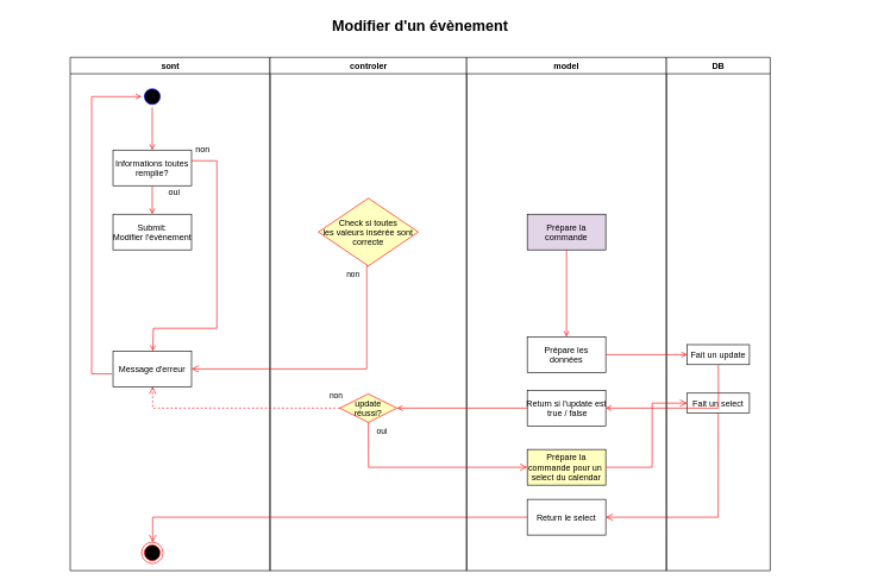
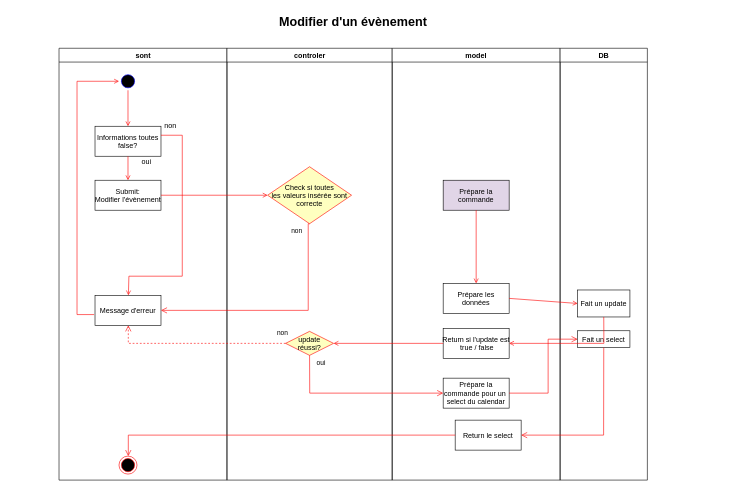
  <mxCell id="0" />
  <mxCell id="1" parent="0" />
  <mxCell id="2" value="sont" style="swimlane;whiteSpace=wrap" parent="1" vertex="1"><mxGeometry x="97.5" y="80" width="280" height="720" as="geometry" /></mxCell>
  <mxCell id="3" value="" style="ellipse;shape=startState;fillColor=#000000;strokeColor=#0000FF;" parent="2" vertex="1"><mxGeometry x="100" y="40" width="30" height="30" as="geometry" /></mxCell>
  <mxCell id="4" value="Submit:&#10;Modifier l'évènement" style="" parent="2" vertex="1"><mxGeometry x="60" y="220" width="110" height="50" as="geometry" /></mxCell>
- <mxCell id="5" value="Informations toutes &#10;remplie?" style="" parent="2" vertex="1"><mxGeometry x="60" y="130" width="110" height="50" as="geometry" /></mxCell>
+ <mxCell id="5" value="Informations toutes &#10;false?" style="" parent="2" vertex="1"><mxGeometry x="60" y="130" width="110" height="50" as="geometry" /></mxCell>
  <mxCell id="6" value="" style="edgeStyle=elbowEdgeStyle;elbow=horizontal;strokeColor=#FF0000;endArrow=open;endFill=1;rounded=0;exitX=-0.014;exitY=0.64;exitDx=0;exitDy=0;exitPerimeter=0;entryX=0;entryY=0.5;entryDx=0;entryDy=0;" parent="2" source="8" target="3" edge="1"><mxGeometry width="100" height="100" relative="1" as="geometry"><mxPoint x="160" y="290" as="sourcePoint" /><mxPoint x="260" y="190" as="targetPoint" /><Array as="points"><mxPoint x="30" y="250" /></Array></mxGeometry></mxCell>
  <mxCell id="7" value="" style="ellipse;shape=endState;fillColor=#000000;strokeColor=#ff0000" parent="2" vertex="1"><mxGeometry x="100" y="680" width="30" height="30" as="geometry" /></mxCell>
  <mxCell id="8" value="Message d'erreur" style="" parent="2" vertex="1"><mxGeometry x="60" y="412" width="110" height="50" as="geometry" /></mxCell>
  <mxCell id="9" value="" style="endArrow=open;strokeColor=#FF0000;endFill=1;rounded=0;entryX=0.5;entryY=0;entryDx=0;entryDy=0;exitX=0.5;exitY=1;exitDx=0;exitDy=0;" parent="2" source="5" target="4" edge="1"><mxGeometry relative="1" as="geometry"><mxPoint x="85.5" y="370" as="sourcePoint" /><mxPoint x="125" y="230" as="targetPoint" /></mxGeometry></mxCell>
  <mxCell id="10" value="non" style="text;html=1;align=center;verticalAlign=middle;resizable=0;points=[];autosize=1;strokeColor=none;" parent="2" vertex="1"><mxGeometry x="165.25" y="120" width="40" height="20" as="geometry" /></mxCell>
  <mxCell id="11" value="" style="endArrow=open;strokeColor=#FF0000;endFill=1;rounded=0;entryX=0.5;entryY=0;entryDx=0;entryDy=0;exitX=0.5;exitY=1;exitDx=0;exitDy=0;" parent="2" source="3" target="5" edge="1"><mxGeometry relative="1" as="geometry"><mxPoint x="125" y="180" as="sourcePoint" /><mxPoint x="125" y="270" as="targetPoint" /></mxGeometry></mxCell>
  <mxCell id="12" value="oui" style="text;html=1;align=center;verticalAlign=middle;resizable=0;points=[];autosize=1;strokeColor=none;" parent="2" vertex="1"><mxGeometry x="130" y="180" width="30" height="20" as="geometry" /></mxCell>
  <mxCell id="13" value="controler" style="swimlane;whiteSpace=wrap" parent="1" vertex="1"><mxGeometry x="377.5" y="80" width="275.5" height="720" as="geometry" /></mxCell>
  <mxCell id="14" value="Check si toutes &#10;les valeurs insérée sont&#10;correcte" style="rhombus;fillColor=#ffffc0;strokeColor=#ff0000;" parent="13" vertex="1"><mxGeometry x="67.75" y="197.5" width="140" height="95" as="geometry" /></mxCell>
  <mxCell id="15" value="update&#10;réussi?" style="rhombus;fillColor=#ffffc0;strokeColor=#ff0000;" parent="13" vertex="1"><mxGeometry x="97.75" y="472" width="80" height="40" as="geometry" /></mxCell>
  <mxCell id="16" value="model" style="swimlane;whiteSpace=wrap" parent="1" vertex="1"><mxGeometry x="653" y="80" width="280" height="720" as="geometry" /></mxCell>
  <mxCell id="17" value="Prépare la &#10;commande" style="fillColor=#e1d5e7;" parent="16" vertex="1"><mxGeometry x="85" y="220" width="110" height="50" as="geometry" /></mxCell>
  <mxCell id="18" value="" style="endArrow=open;strokeColor=#FF0000;endFill=1;rounded=0;entryX=0.5;entryY=0;entryDx=0;entryDy=0;" parent="16" source="17" target="19" edge="1"><mxGeometry relative="1" as="geometry" /></mxCell>
  <mxCell id="19" value="Prépare les &#10;données" style="" parent="16" vertex="1"><mxGeometry x="85" y="392" width="110" height="50" as="geometry" /></mxCell>
  <mxCell id="20" value="Return si l'update est&#10; true / false" style="" parent="16" vertex="1"><mxGeometry x="85" y="467" width="110" height="50" as="geometry" /></mxCell>
- <mxCell id="21" value="Prépare la&#10;commande pour un &#10;select du calendar" style="fillColor=#ffffc0;" parent="16" vertex="1"><mxGeometry x="85" y="550" width="110" height="50" as="geometry" /></mxCell>
- <mxCell id="22" value="Return le select" style="" parent="16" vertex="1"><mxGeometry x="85" y="620" width="110" height="50" as="geometry" /></mxCell>
+ <mxCell id="21" value="Prépare la&#10;commande pour un &#10;select du calendar" style="" parent="16" vertex="1"><mxGeometry x="85" y="550" width="110" height="50" as="geometry" /></mxCell>
+ <mxCell id="22" value="Return le select" style="" parent="16" vertex="1"><mxGeometry x="105" y="620" width="110" height="50" as="geometry" /></mxCell>
+ <mxCell id="23" value="" style="endArrow=open;strokeColor=#FF0000;endFill=1;rounded=0;exitX=1;exitY=0.5;exitDx=0;exitDy=0;" parent="1" source="4" target="14" edge="1"><mxGeometry relative="1" as="geometry"><mxPoint x="397.5" y="393" as="targetPoint" /><mxPoint x="293" y="400" as="sourcePoint" /></mxGeometry></mxCell>
  <mxCell id="24" value="DB" style="swimlane;whiteSpace=wrap" parent="1" vertex="1"><mxGeometry x="933" y="80" width="145.5" height="720" as="geometry" /></mxCell>
- <mxCell id="25" value="Fait un update" style="" parent="24" vertex="1"><mxGeometry x="29.13" y="403" width="87.25" height="28" as="geometry" /></mxCell>
+ <mxCell id="25" value="Fait un update" style="" parent="24" vertex="1"><mxGeometry x="29.13" y="403" width="87.25" height="45" as="geometry" /></mxCell>
  <mxCell id="26" value="Fait un select" style="" parent="24" vertex="1"><mxGeometry x="29.13" y="471" width="87.25" height="28" as="geometry" /></mxCell>
  <mxCell id="27" value="" style="endArrow=open;strokeColor=#FF0000;endFill=1;rounded=0;entryX=0;entryY=0.5;entryDx=0;entryDy=0;exitX=1;exitY=0.5;exitDx=0;exitDy=0;" parent="1" source="19" target="25" edge="1"><mxGeometry relative="1" as="geometry"><mxPoint x="812.5" y="500" as="sourcePoint" /><mxPoint x="812.5" y="550" as="targetPoint" /></mxGeometry></mxCell>
  <mxCell id="28" value="non" style="edgeStyle=elbowEdgeStyle;elbow=horizontal;align=left;verticalAlign=top;endArrow=open;endSize=8;strokeColor=#FF0000;endFill=1;rounded=0;exitX=0.5;exitY=1;exitDx=0;exitDy=0;entryX=1;entryY=0.5;entryDx=0;entryDy=0;" parent="1" source="14" target="8" edge="1"><mxGeometry x="-0.989" y="-30" relative="1" as="geometry"><mxPoint x="152.5" y="283" as="targetPoint" /><mxPoint x="462.5" y="440.5" as="sourcePoint" /><Array as="points"><mxPoint x="513" y="490" /></Array><mxPoint as="offset" /></mxGeometry></mxCell>
  <mxCell id="29" value="" style="endArrow=open;strokeColor=#FF0000;endFill=1;rounded=0;entryX=1;entryY=0.5;entryDx=0;entryDy=0;exitX=0.5;exitY=1;exitDx=0;exitDy=0;" parent="1" source="25" target="20" edge="1"><mxGeometry relative="1" as="geometry"><mxPoint x="783" y="640" as="sourcePoint" /><mxPoint x="838" y="670" as="targetPoint" /><Array as="points"><mxPoint x="1006" y="572" /></Array></mxGeometry></mxCell>
  <mxCell id="30" value="non" style="edgeStyle=elbowEdgeStyle;elbow=horizontal;align=left;verticalAlign=top;endArrow=open;endSize=8;strokeColor=#FF0000;endFill=1;rounded=0;entryX=0.5;entryY=1;entryDx=0;entryDy=0;exitX=0;exitY=0.5;exitDx=0;exitDy=0;dashed=1;" parent="1" source="15" target="8" edge="1"><mxGeometry x="-0.892" y="-30" relative="1" as="geometry"><mxPoint x="273" y="588" as="targetPoint" /><mxPoint x="453" y="580" as="sourcePoint" /><Array as="points"><mxPoint x="213" y="570" /><mxPoint x="343" y="470" /><mxPoint x="563" y="643" /></Array><mxPoint as="offset" /></mxGeometry></mxCell>
  <mxCell id="31" value="" style="endArrow=open;strokeColor=#FF0000;endFill=1;rounded=0;exitX=0;exitY=0.5;exitDx=0;exitDy=0;" parent="1" source="20" target="15" edge="1"><mxGeometry relative="1" as="geometry"><mxPoint x="1015.745" y="590" as="sourcePoint" /><mxPoint x="858" y="680" as="targetPoint" /><Array as="points" /></mxGeometry></mxCell>
  <mxCell id="32" value="&lt;font style=&quot;font-size: 21px&quot;&gt;&lt;b&gt;Modifier d'un évènement&lt;/b&gt;&lt;/font&gt;" style="text;html=1;strokeColor=none;fillColor=none;align=center;verticalAlign=middle;whiteSpace=wrap;rounded=0;" parent="1" vertex="1"><mxGeometry x="463" width="250" height="30" as="geometry" y="20" /></mxCell>
  <mxCell id="33" value="" style="edgeStyle=elbowEdgeStyle;elbow=horizontal;align=left;verticalAlign=top;endArrow=open;endSize=8;strokeColor=#FF0000;endFill=1;rounded=0;exitX=1;exitY=0.5;exitDx=0;exitDy=0;entryX=0;entryY=0.5;entryDx=0;entryDy=0;" parent="1" source="21" target="26" edge="1"><mxGeometry x="-0.562" y="35" relative="1" as="geometry"><mxPoint x="920.75" y="778" as="targetPoint" /><mxPoint x="883" y="630" as="sourcePoint" /><Array as="points"><mxPoint x="913" y="660" /><mxPoint x="870.75" y="678" /><mxPoint x="1215.25" y="733" /></Array><mxPoint as="offset" /></mxGeometry></mxCell>
  <mxCell id="34" value="oui" style="edgeStyle=elbowEdgeStyle;elbow=horizontal;align=left;verticalAlign=top;endArrow=open;endSize=8;strokeColor=#FF0000;endFill=1;rounded=0;exitX=0.5;exitY=1;exitDx=0;exitDy=0;entryX=0;entryY=0.5;entryDx=0;entryDy=0;" parent="1" source="15" target="21" edge="1"><mxGeometry x="-1" y="10" relative="1" as="geometry"><mxPoint x="553" y="740" as="targetPoint" /><mxPoint x="493" y="630" as="sourcePoint" /><Array as="points"><mxPoint x="515.5" y="660" /><mxPoint x="503" y="640" /><mxPoint x="847.5" y="695" /></Array><mxPoint as="offset" /></mxGeometry></mxCell>
  <mxCell id="35" value="" style="edgeStyle=elbowEdgeStyle;elbow=horizontal;align=left;verticalAlign=top;endArrow=open;endSize=8;strokeColor=#FF0000;endFill=1;rounded=0;exitX=0.5;exitY=1;exitDx=0;exitDy=0;entryX=1;entryY=0.5;entryDx=0;entryDy=0;" parent="1" source="26" target="22" edge="1"><mxGeometry x="-1" y="10" relative="1" as="geometry"><mxPoint x="993" y="750" as="targetPoint" /><mxPoint x="435.25" y="660" as="sourcePoint" /><Array as="points"><mxPoint x="1005.5" y="750" /><mxPoint x="445.25" y="670" /><mxPoint x="789.75" y="725" /></Array><mxPoint as="offset" /></mxGeometry></mxCell>
  <mxCell id="36" value="" style="edgeStyle=elbowEdgeStyle;elbow=horizontal;align=left;verticalAlign=top;endArrow=open;endSize=8;strokeColor=#FF0000;endFill=1;rounded=0;exitX=0;exitY=0.5;exitDx=0;exitDy=0;entryX=0.5;entryY=0;entryDx=0;entryDy=0;" parent="1" source="22" target="7" edge="1"><mxGeometry x="-1" y="10" relative="1" as="geometry"><mxPoint x="223" y="710" as="targetPoint" /><mxPoint x="713" y="720" as="sourcePoint" /><Array as="points"><mxPoint x="213" y="730" /><mxPoint x="20.25" y="701" /><mxPoint x="364.75" y="756" /></Array><mxPoint as="offset" /></mxGeometry></mxCell>
  <mxCell id="37" value="" style="endArrow=open;strokeColor=#FF0000;endFill=1;rounded=0;exitX=1;exitY=0.5;exitDx=0;exitDy=0;" edge="1" parent="1"><mxGeometry relative="1" as="geometry"><mxPoint x="213.158" y="492" as="targetPoint" /><mxPoint x="267.5" y="225" as="sourcePoint" /><Array as="points"><mxPoint x="303" y="225" /><mxPoint x="303" y="460" /><mxPoint x="214" y="460" /></Array></mxGeometry></mxCell>
